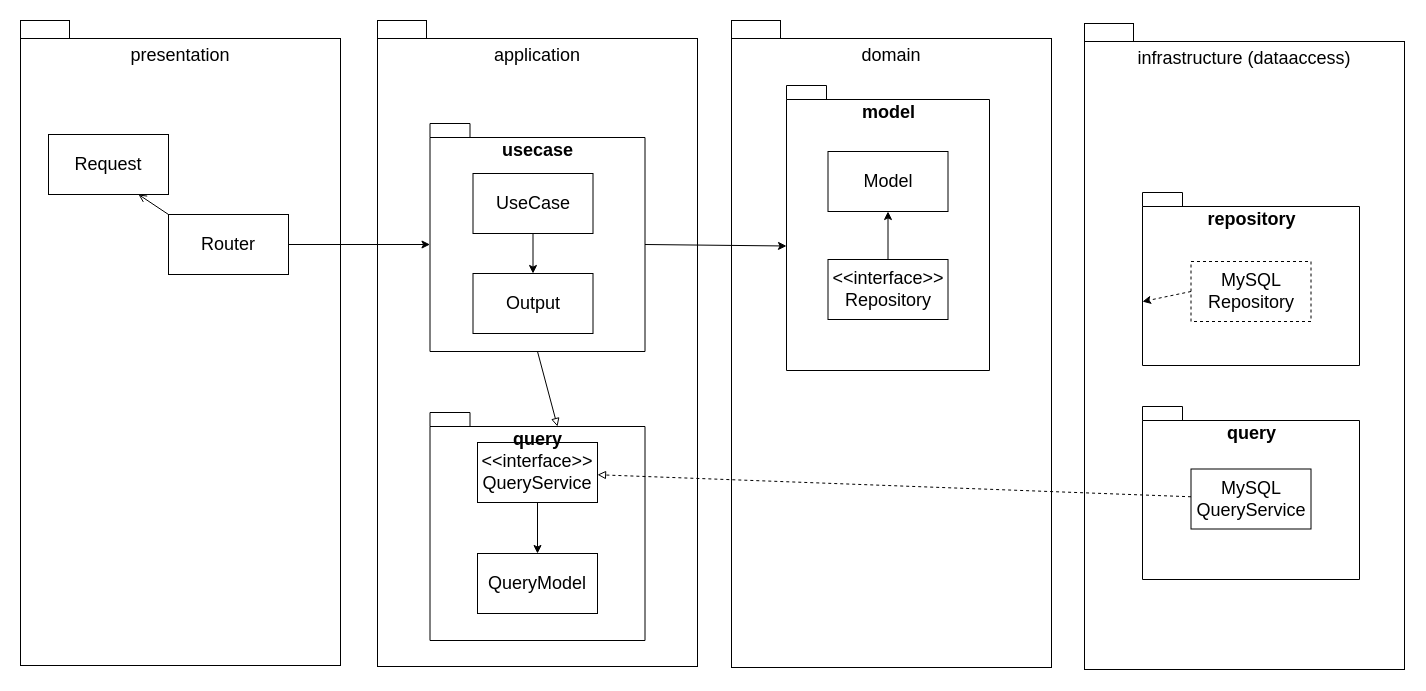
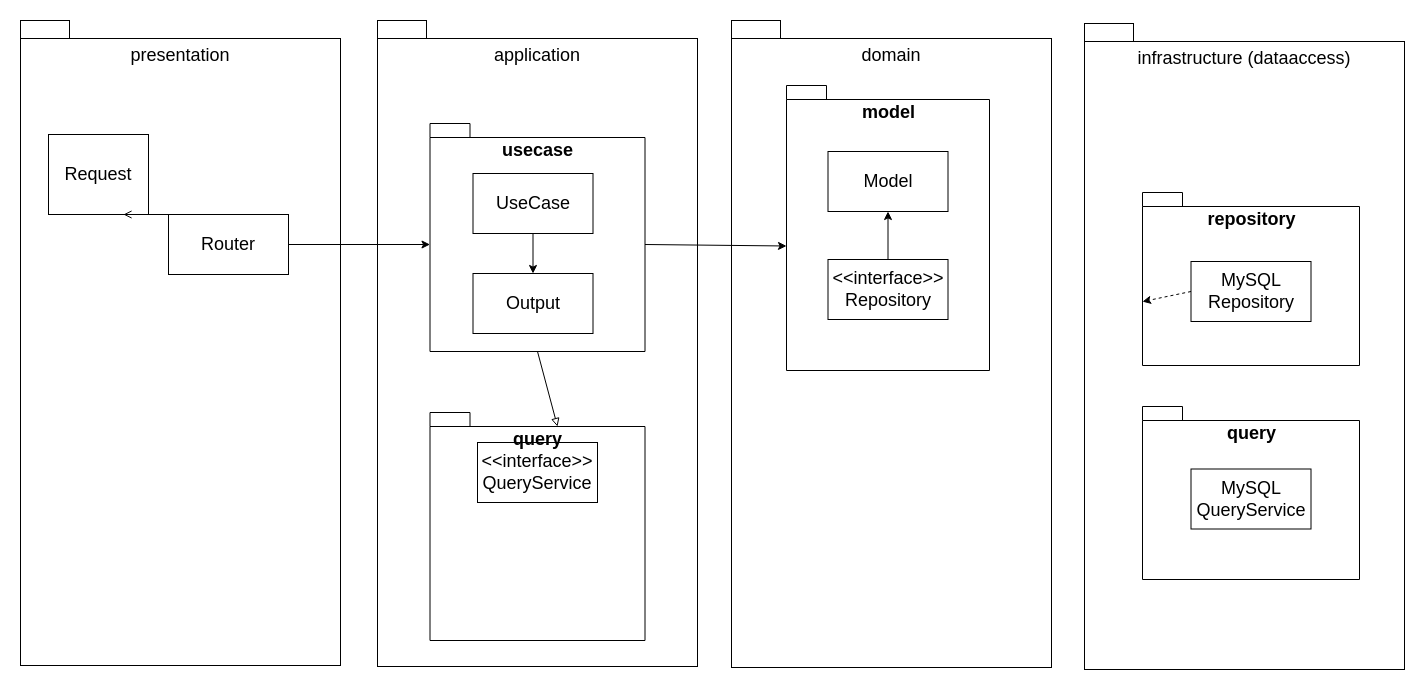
  <mxCell id="0" />
  <mxCell id="1" parent="0" />
  <mxCell id="2" value="infrastructure (dataaccess)" style="rounded=0;whiteSpace=wrap;html=1;fillColor=none;verticalAlign=top;fontSize=18;" parent="1" vertex="1"><mxGeometry x="1084" y="41" width="320" height="628" as="geometry" /></mxCell>
  <mxCell id="3" value="query" style="shape=folder;fontStyle=1;spacingTop=10;tabWidth=40;tabHeight=14;tabPosition=left;html=1;verticalAlign=top;fillColor=none;fontSize=18;" vertex="1" parent="1"><mxGeometry x="1142" y="406" width="217" height="173" as="geometry" /></mxCell>
  <mxCell id="4" value="repository" style="shape=folder;fontStyle=1;spacingTop=10;tabWidth=40;tabHeight=14;tabPosition=left;html=1;verticalAlign=top;fillColor=none;fontSize=18;" vertex="1" parent="1"><mxGeometry x="1142" y="192" width="217" height="173" as="geometry" /></mxCell>
  <mxCell id="5" value="domain" style="rounded=0;whiteSpace=wrap;html=1;fillColor=none;verticalAlign=top;fontSize=18;" parent="1" vertex="1"><mxGeometry x="731" y="38" width="320" height="629" as="geometry" /></mxCell>
  <mxCell id="6" value="model" style="shape=folder;fontStyle=1;spacingTop=10;tabWidth=40;tabHeight=14;tabPosition=left;html=1;verticalAlign=top;fillColor=none;fontSize=18;" vertex="1" parent="1"><mxGeometry x="786" y="85" width="203" height="285" as="geometry" /></mxCell>
  <mxCell id="7" value="application" style="rounded=0;whiteSpace=wrap;html=1;fillColor=none;verticalAlign=top;fontSize=18;" parent="1" vertex="1"><mxGeometry x="377" y="38" width="320" height="628" as="geometry" /></mxCell>
  <mxCell id="8" value="query" style="shape=folder;fontStyle=1;spacingTop=10;tabWidth=40;tabHeight=14;tabPosition=left;html=1;verticalAlign=top;fillColor=none;fontSize=18;" vertex="1" parent="1"><mxGeometry x="429.5" y="412" width="215" height="228" as="geometry" /></mxCell>
  <mxCell id="9" value="usecase" style="shape=folder;fontStyle=1;spacingTop=10;tabWidth=40;tabHeight=14;tabPosition=left;html=1;verticalAlign=top;fillColor=none;fontSize=18;" vertex="1" parent="1"><mxGeometry x="429.5" y="123" width="215" height="228" as="geometry" /></mxCell>
  <mxCell id="10" value="presentation" style="rounded=0;whiteSpace=wrap;html=1;fillColor=none;verticalAlign=top;fontSize=18;" parent="1" vertex="1"><mxGeometry x="20" y="38" width="320" height="627" as="geometry" /></mxCell>
- <mxCell id="11" value="Request" style="rounded=0;whiteSpace=wrap;html=1;fillColor=none;fontSize=18;" parent="1" vertex="1"><mxGeometry x="48" y="134" width="120" height="60" as="geometry" /></mxCell>
+ <mxCell id="11" value="Request" style="rounded=0;whiteSpace=wrap;html=1;fillColor=none;fontSize=18;" parent="1" vertex="1"><mxGeometry x="48" y="134" width="100" height="80" as="geometry" /></mxCell>
  <mxCell id="12" value="Router" style="rounded=0;whiteSpace=wrap;html=1;fillColor=none;fontSize=18;" parent="1" vertex="1"><mxGeometry x="168" y="214" width="120" height="60" as="geometry" /></mxCell>
  <mxCell id="13" style="edgeStyle=none;html=1;exitX=0.5;exitY=1;exitDx=0;exitDy=0;endArrow=block;endFill=0;exitPerimeter=0;entryX=0;entryY=0;entryDx=127.5;entryDy=14;entryPerimeter=0;" edge="1" parent="1" source="9" target="8"><mxGeometry relative="1" as="geometry"><mxPoint x="545" y="358" as="targetPoint" /></mxGeometry></mxCell>
  <mxCell id="14" value="UseCase" style="rounded=0;whiteSpace=wrap;html=1;fillColor=none;fontSize=18;" parent="1" vertex="1"><mxGeometry x="472.5" y="173" width="120" height="60" as="geometry" /></mxCell>
  <mxCell id="15" value="Output" style="rounded=0;whiteSpace=wrap;html=1;fillColor=none;fontSize=18;" parent="1" vertex="1"><mxGeometry x="472.5" y="273" width="120" height="60" as="geometry" /></mxCell>
  <mxCell id="16" style="edgeStyle=none;html=1;exitX=0;exitY=0.5;exitDx=0;exitDy=0;dashed=1;" parent="1" source="17" target="4" edge="1"><mxGeometry relative="1" as="geometry" /></mxCell>
- <mxCell id="17" value="MySQL&lt;br&gt;Repository" style="rounded=0;whiteSpace=wrap;html=1;fillColor=none;fontSize=18;dashed=1;" parent="1" vertex="1"><mxGeometry x="1190.5" y="261" width="120" height="60" as="geometry" /></mxCell>
+ <mxCell id="17" value="MySQL&lt;br&gt;Repository" style="rounded=0;whiteSpace=wrap;html=1;fillColor=none;fontSize=18;" parent="1" vertex="1"><mxGeometry x="1190.5" y="261" width="120" height="60" as="geometry" /></mxCell>
  <mxCell id="18" value="" style="endArrow=open;html=1;entryX=0.75;entryY=1;entryDx=0;entryDy=0;exitX=0;exitY=0;exitDx=0;exitDy=0;fontSize=18;" parent="1" source="12" target="11" edge="1"><mxGeometry width="50" height="50" relative="1" as="geometry"><mxPoint x="250" y="288" as="sourcePoint" /><mxPoint x="300" y="238" as="targetPoint" /></mxGeometry></mxCell>
  <mxCell id="19" value="" style="endArrow=classic;html=1;entryX=0;entryY=0;entryDx=0;entryDy=121;exitX=1;exitY=0.5;exitDx=0;exitDy=0;fontSize=18;entryPerimeter=0;" parent="1" source="12" target="9" edge="1"><mxGeometry width="50" height="50" relative="1" as="geometry"><mxPoint x="180" y="268" as="sourcePoint" /><mxPoint x="160" y="308" as="targetPoint" /></mxGeometry></mxCell>
  <mxCell id="20" value="" style="endArrow=classic;html=1;entryX=0.5;entryY=0;entryDx=0;entryDy=0;exitX=0.5;exitY=1;exitDx=0;exitDy=0;fontSize=18;" parent="1" source="14" target="15" edge="1"><mxGeometry width="50" height="50" relative="1" as="geometry"><mxPoint x="300" y="238" as="sourcePoint" /><mxPoint x="487" y="238" as="targetPoint" /></mxGeometry></mxCell>
  <mxCell id="21" value="" style="rounded=0;whiteSpace=wrap;html=1;fontSize=18;fillColor=none;" parent="1" vertex="1"><mxGeometry x="20" y="20" width="49" height="18" as="geometry" /></mxCell>
  <mxCell id="22" value="" style="rounded=0;whiteSpace=wrap;html=1;fontSize=18;fillColor=none;" parent="1" vertex="1"><mxGeometry x="377" y="20" width="49" height="18" as="geometry" /></mxCell>
  <mxCell id="23" value="" style="rounded=0;whiteSpace=wrap;html=1;fontSize=18;fillColor=none;" parent="1" vertex="1"><mxGeometry x="1084" y="23" width="49" height="18" as="geometry" /></mxCell>
  <mxCell id="24" value="Model" style="rounded=0;whiteSpace=wrap;html=1;fillColor=none;fontSize=18;" parent="1" vertex="1"><mxGeometry x="827.5" y="151" width="120" height="60" as="geometry" /></mxCell>
  <mxCell id="25" value="" style="rounded=0;whiteSpace=wrap;html=1;fontSize=18;fillColor=none;" parent="1" vertex="1"><mxGeometry x="731" y="20" width="49" height="18" as="geometry" /></mxCell>
  <mxCell id="26" value="" style="endArrow=classic;html=1;exitX=0;exitY=0;exitDx=215;exitDy=121;fontSize=18;entryX=0;entryY=0;entryDx=0;entryDy=160.5;entryPerimeter=0;exitPerimeter=0;" parent="1" source="9" target="6" edge="1"><mxGeometry width="50" height="50" relative="1" as="geometry"><mxPoint x="630" y="238" as="sourcePoint" /><mxPoint x="1262" y="246.22" as="targetPoint" /></mxGeometry></mxCell>
  <mxCell id="27" style="edgeStyle=none;html=1;exitX=0.5;exitY=0;exitDx=0;exitDy=0;entryX=0.5;entryY=1;entryDx=0;entryDy=0;" parent="1" target="24" edge="1"><mxGeometry relative="1" as="geometry" /></mxCell>
  <mxCell id="28" style="edgeStyle=none;html=1;exitX=0.5;exitY=0;exitDx=0;exitDy=0;entryX=0.5;entryY=1;entryDx=0;entryDy=0;" parent="1" source="29" target="24" edge="1"><mxGeometry relative="1" as="geometry" /></mxCell>
  <mxCell id="29" value="&amp;lt;&amp;lt;interface&amp;gt;&amp;gt;&lt;br&gt;Repository" style="rounded=0;whiteSpace=wrap;html=1;fillColor=none;fontSize=18;" parent="1" vertex="1"><mxGeometry x="827.5" y="259" width="120" height="60" as="geometry" /></mxCell>
- <mxCell id="30" style="edgeStyle=none;html=1;exitX=0.5;exitY=1;exitDx=0;exitDy=0;entryX=0.5;entryY=0;entryDx=0;entryDy=0;fontSize=18;endArrow=classic;endFill=1;" edge="1" parent="1" source="31" target="34"><mxGeometry relative="1" as="geometry" /></mxCell>
  <mxCell id="31" value="&amp;lt;&amp;lt;interface&amp;gt;&amp;gt;&lt;br&gt;QueryService" style="rounded=0;whiteSpace=wrap;html=1;fillColor=none;fontSize=18;" vertex="1" parent="1"><mxGeometry x="477" y="442" width="120" height="60" as="geometry" /></mxCell>
- <mxCell id="32" style="edgeStyle=none;html=1;dashed=1;endArrow=block;endFill=0;" edge="1" parent="1" source="33" target="31"><mxGeometry relative="1" as="geometry" /></mxCell>
  <mxCell id="33" value="MySQL&lt;br&gt;QueryService" style="rounded=0;whiteSpace=wrap;html=1;fillColor=none;fontSize=18;" vertex="1" parent="1"><mxGeometry x="1190.5" y="468.5" width="120" height="60" as="geometry" /></mxCell>
- <mxCell id="34" value="QueryModel" style="rounded=0;whiteSpace=wrap;html=1;fillColor=none;fontSize=18;" vertex="1" parent="1"><mxGeometry x="477" y="553" width="120" height="60" as="geometry" /></mxCell>
